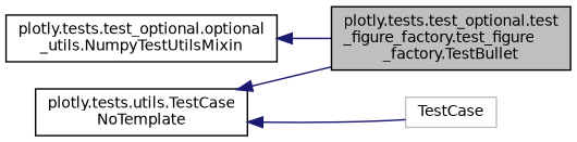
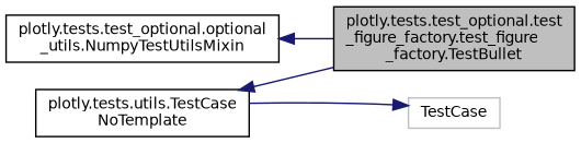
  digraph {
    rankdir=LR
    node [color=black fillcolor=white fontname=Helvetica fontsize=10 shape=record style=filled]
    edge [color=midnightblue dir=back fontname=Helvetica fontsize=10 labelfontname=Helvetica labelfontsize=10 style=solid]
    n1 [fillcolor=grey75 fontcolor=black height=0.2 label="plotly.tests.test_optional.test\l_figure_factory.test_figure\l_factory.TestBullet" width=0.4]
    n2 [height=0.2 label="plotly.tests.test_optional.optional\l_utils.NumpyTestUtilsMixin" width=0.4]
    n3 [height=0.2 label="plotly.tests.utils.TestCase\lNoTemplate" width=0.4]
    n4 [color=grey75 height=0.2 label=TestCase width=0.4]
    n2 -> n1
    n3 -> n1
-   n3 -> n4
+   n4 -> n3
  }
